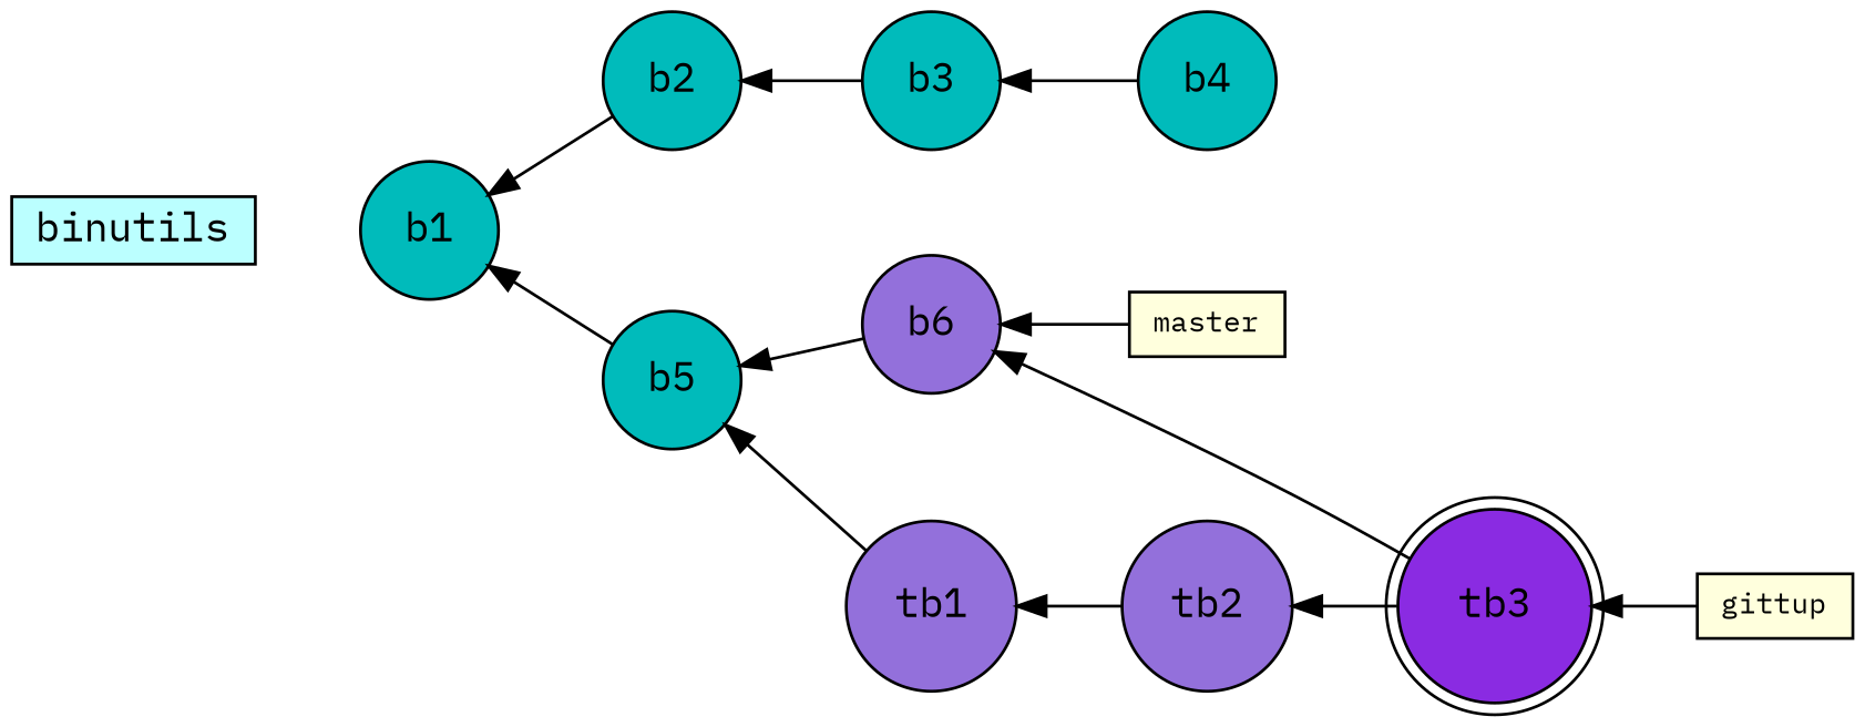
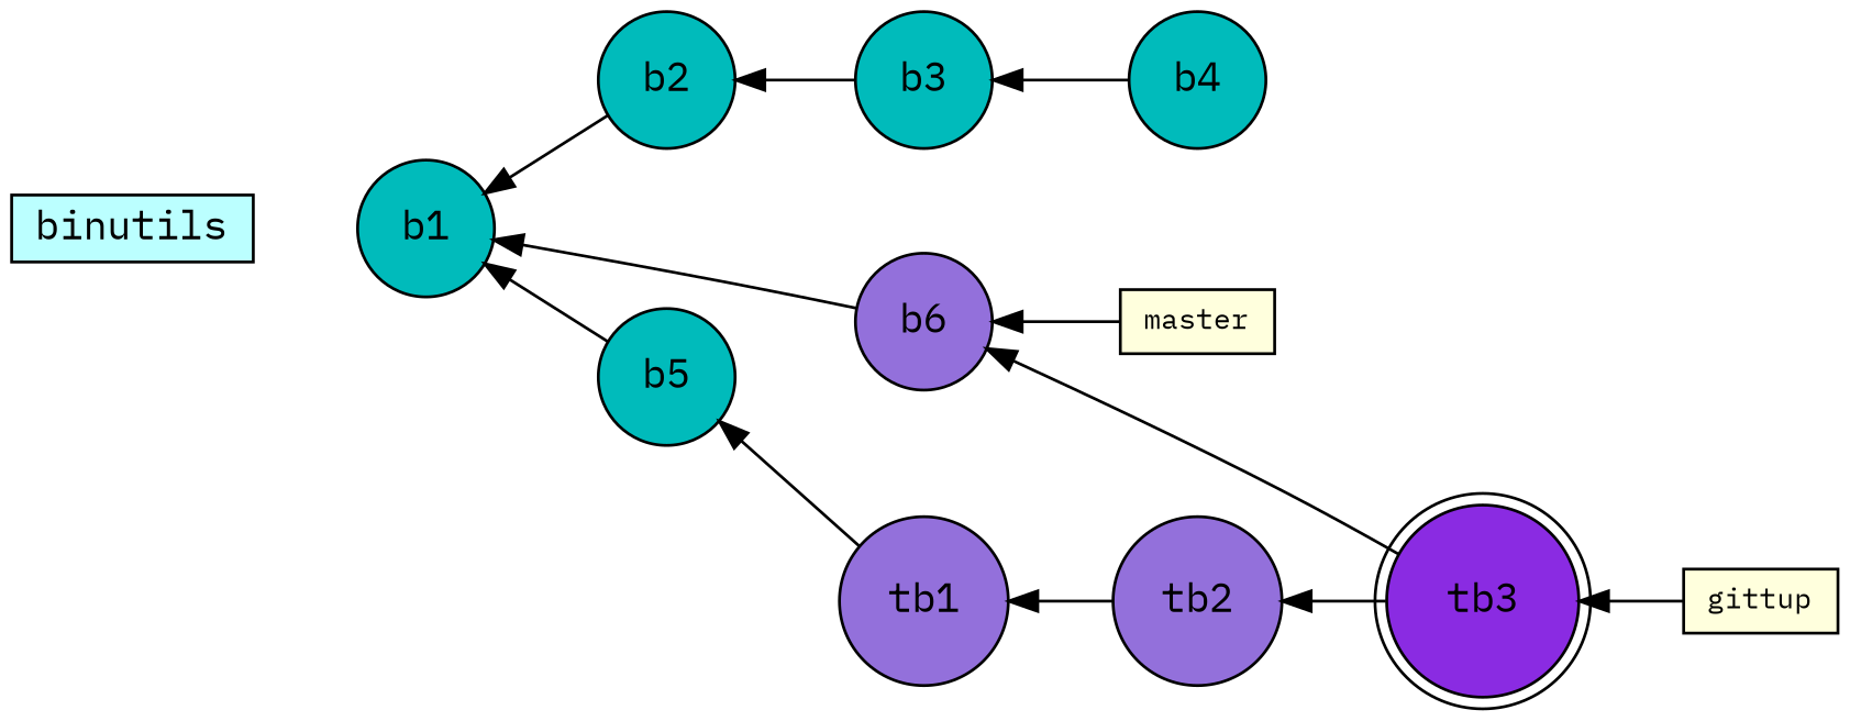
  digraph {
    fontname="IBM Plex Mono"
    rankdir=LR
    node [fillcolor="#00bbbb" fontname="IBM Plex Mono" shape=circle style=filled]
    edge [dir=back fontname="IBM Plex Mono"]
    n1 [fillcolor="#ffffdd" fontsize=10 height=0.3 label=master shape=rectangle width=0.3]
    n2 [fillcolor="#ffffdd" fontsize=10 height=0.3 label=gittup shape=rectangle width=0.3]
    b1 [height=0.3 width=0.3]
    b2 [height=0.3 width=0.3]
    b3 [height=0.3 width=0.3]
    b4 [height=0.3 width=0.3]
    b5 [height=0.3 width=0.3]
    b6 [fillcolor="#9370db" height=0.3 width=0.3]
    n9 [fillcolor="#bbffff" height=0.3 label=binutils shape=rectangle width=0.3]
    tb1 [fillcolor="#9370db" height=0.3 width=0.3]
    tb2 [fillcolor="#9370db" height=0.3 width=0.3]
    tb3 [fillcolor="#8a2be2" height=0.3 peripheries=2 width=0.3]
    subgraph sub_1 {
      n1
      n2
    }
    subgraph sub_2 {
      b1
      b2
      b3
      b4
      b5
      b6
      n9
    }
    subgraph sub_3 {
      tb1
      tb2
      tb3
    }
    b1 -> b2
    b1 -> b5
    b2 -> b3
    b3 -> b4
-   b5 -> b6
+   b1 -> b6
    b5 -> tb1 [weight=0]
    b6 -> n1
    b6 -> tb3 [weight=0]
    n9 -> b1 [style=invis]
    tb1 -> tb2
    tb2 -> tb3
    tb3 -> n2
  }
